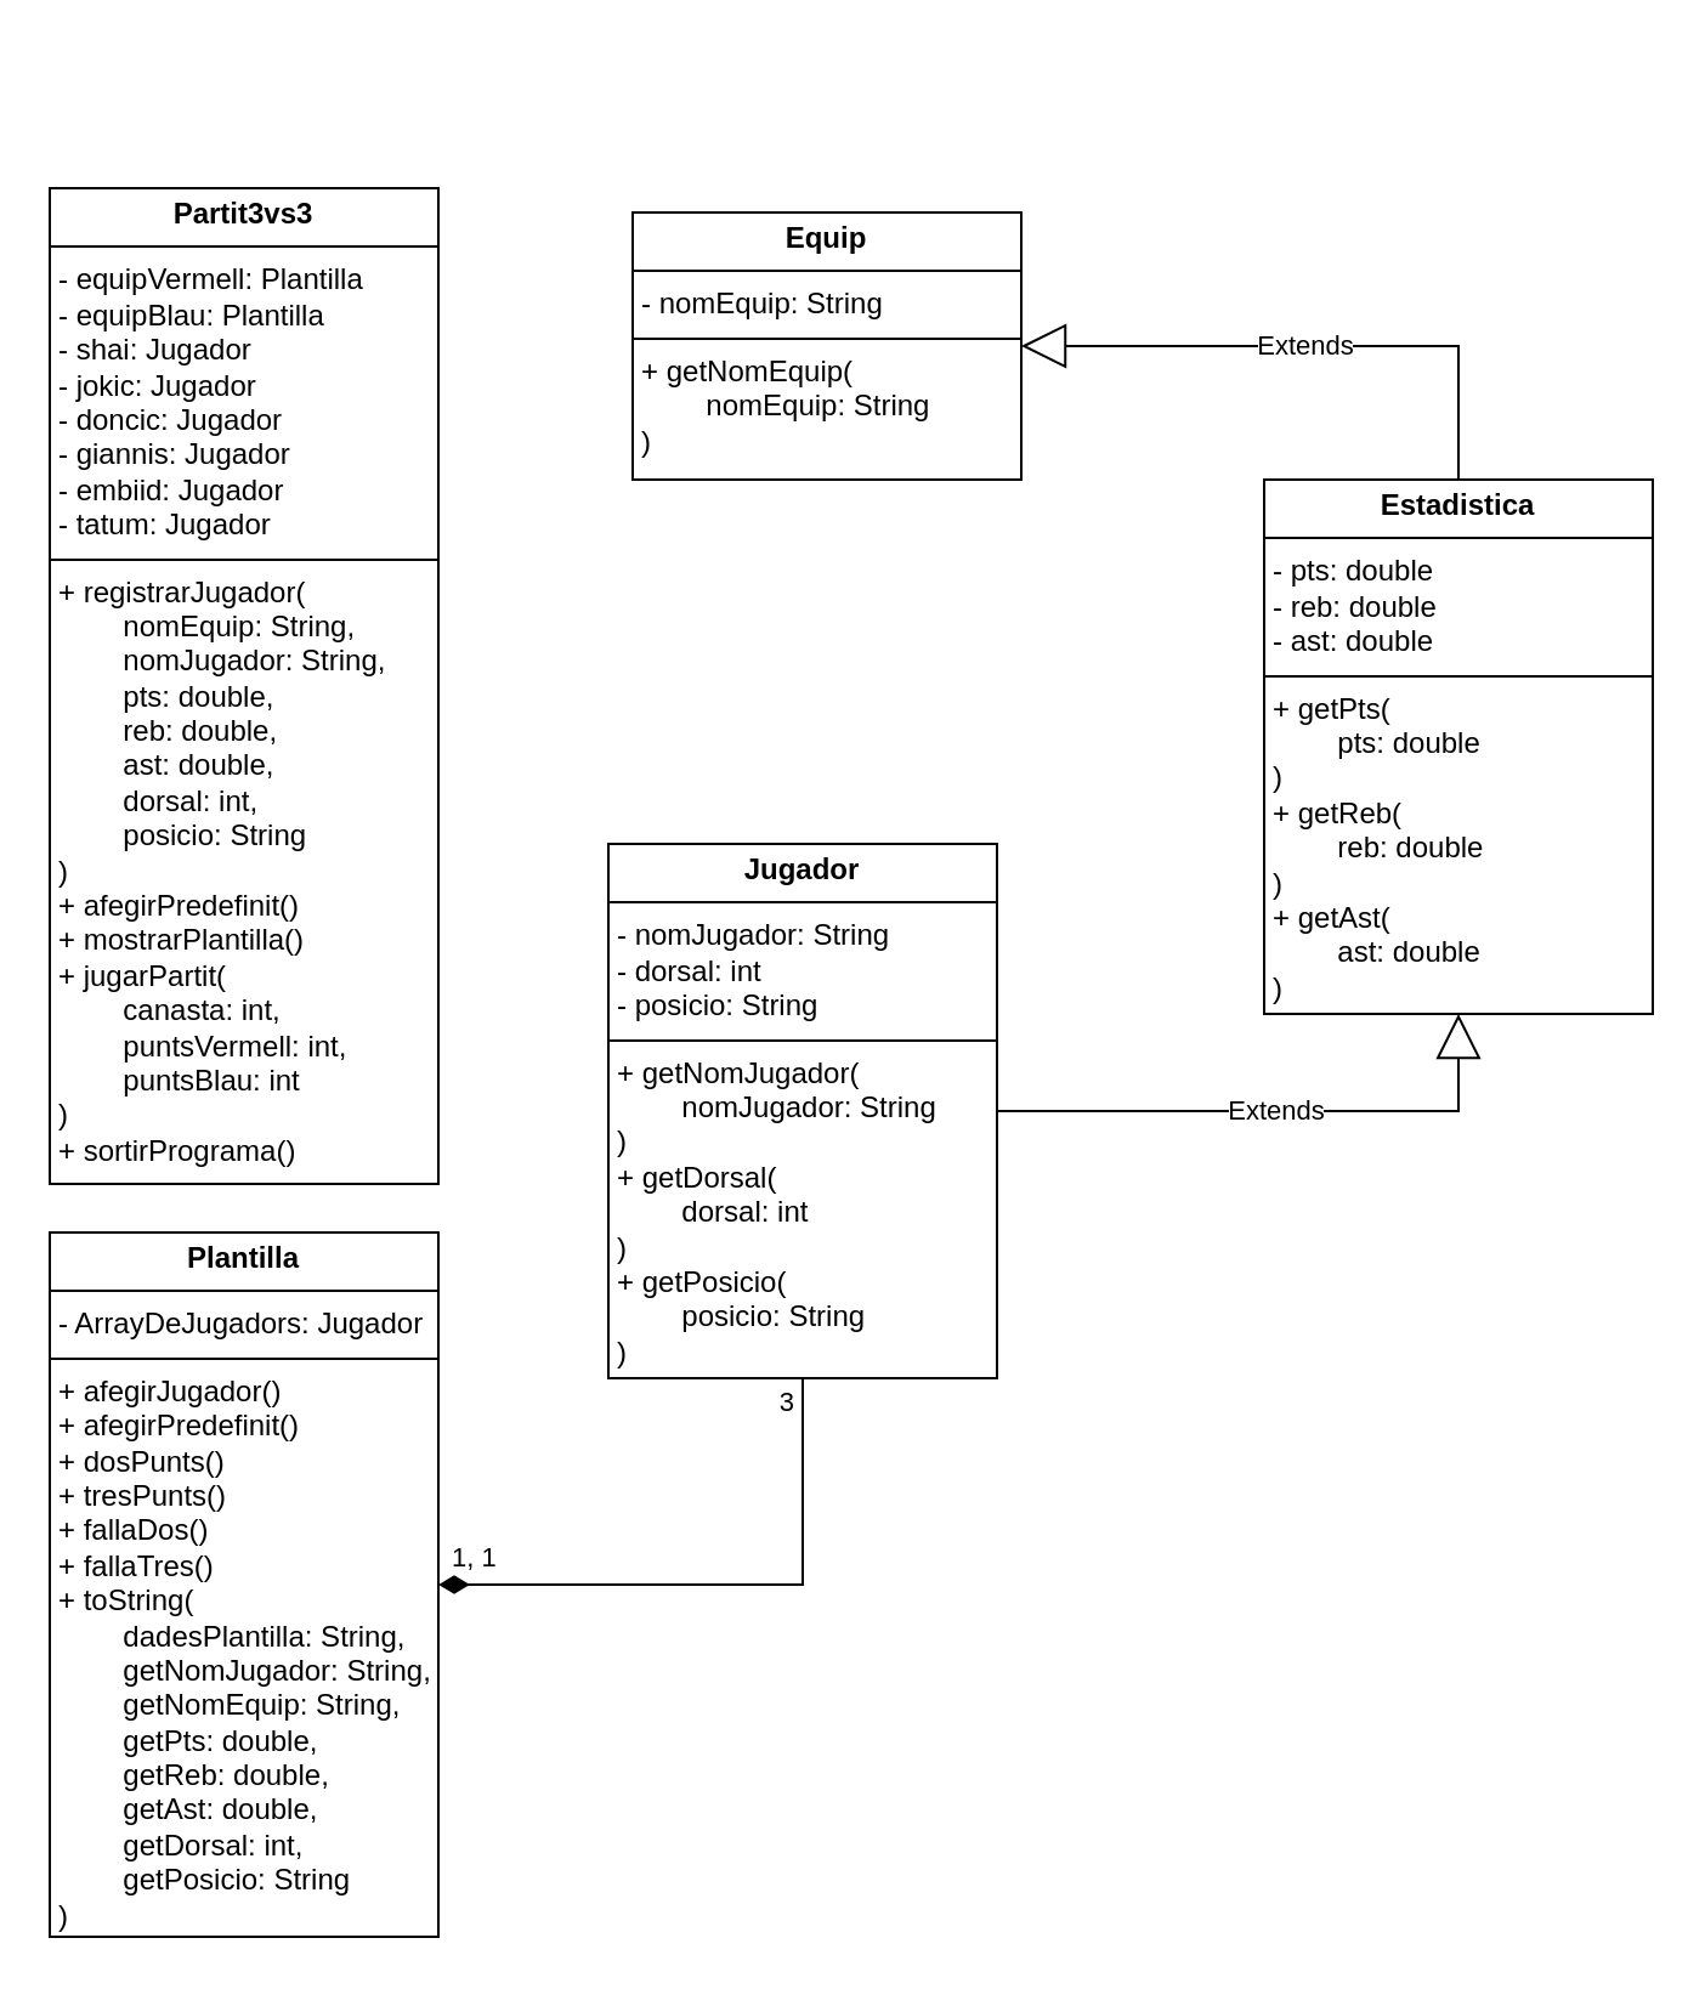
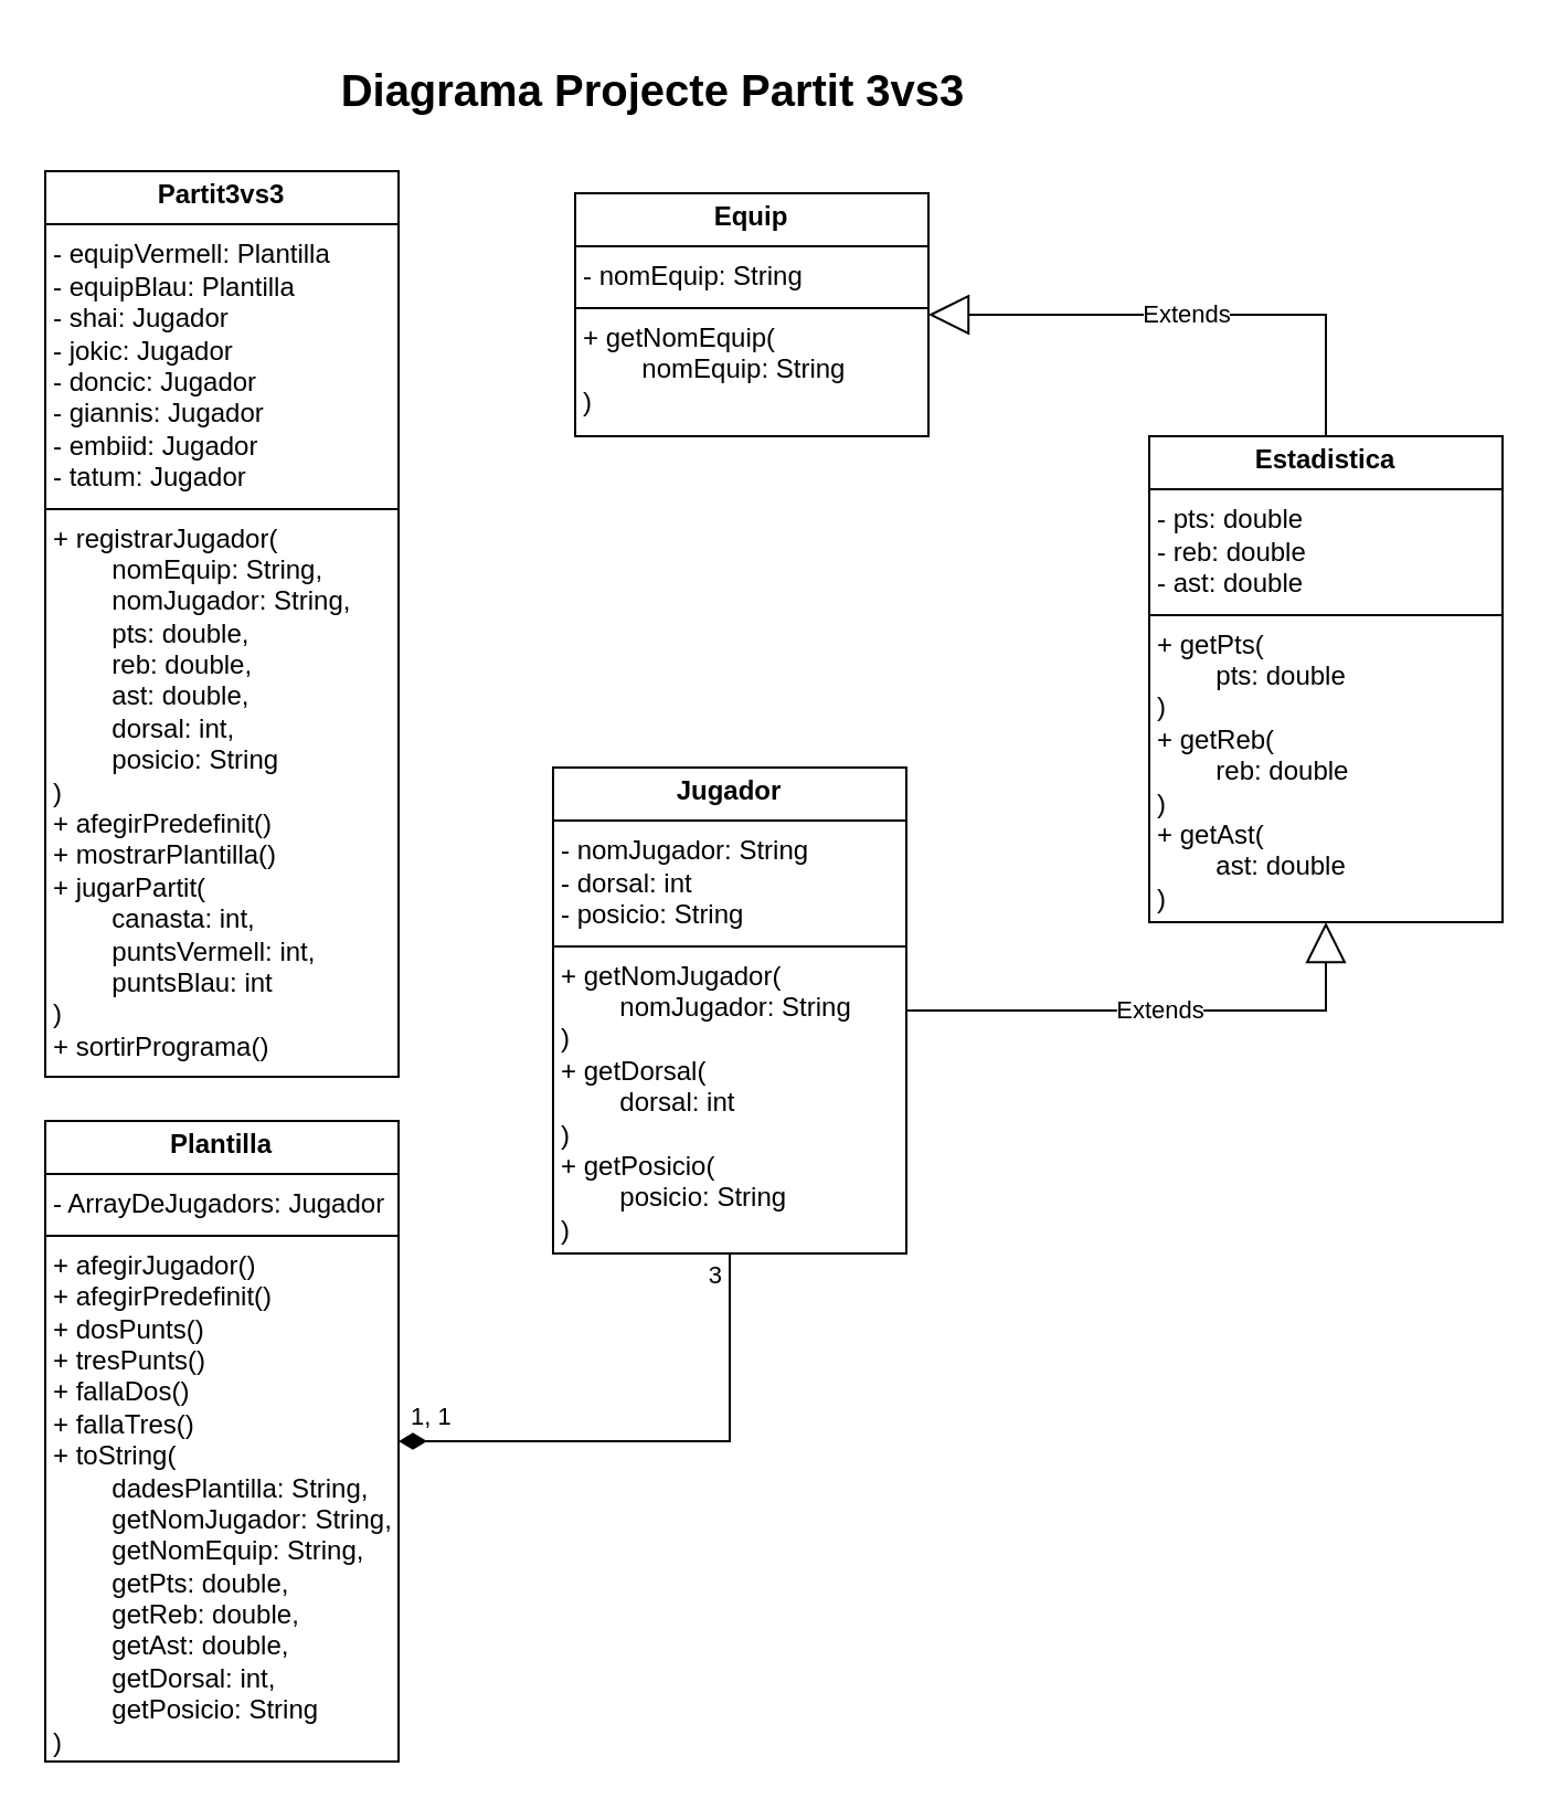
  <mxCell id="0" />
  <mxCell id="1" parent="0" />
  <mxCell id="2" value="&lt;p style=&quot;margin:0px;margin-top:4px;text-align:center;&quot;&gt;&lt;b&gt;Partit3vs3&lt;/b&gt;&lt;/p&gt;&lt;hr size=&quot;1&quot; style=&quot;border-style:solid;&quot;&gt;&lt;p style=&quot;margin:0px;margin-left:4px;&quot;&gt;- equipVermell: Plantilla&lt;/p&gt;&lt;p style=&quot;margin:0px;margin-left:4px;&quot;&gt;- equipBlau: Plantilla&lt;/p&gt;&lt;p style=&quot;margin:0px;margin-left:4px;&quot;&gt;- shai: Jugador&lt;/p&gt;&lt;p style=&quot;margin:0px;margin-left:4px;&quot;&gt;- jokic: Jugador&lt;/p&gt;&lt;p style=&quot;margin:0px;margin-left:4px;&quot;&gt;- doncic: Jugador&lt;/p&gt;&lt;p style=&quot;margin:0px;margin-left:4px;&quot;&gt;- giannis: Jugador&lt;/p&gt;&lt;p style=&quot;margin:0px;margin-left:4px;&quot;&gt;- embiid: Jugador&lt;/p&gt;&lt;p style=&quot;margin:0px;margin-left:4px;&quot;&gt;- tatum: Jugador&lt;/p&gt;&lt;hr size=&quot;1&quot; style=&quot;border-style:solid;&quot;&gt;&lt;p style=&quot;margin:0px;margin-left:4px;&quot;&gt;+ registrarJugador(&lt;/p&gt;&lt;p style=&quot;margin:0px;margin-left:4px;&quot;&gt;&lt;span style=&quot;white-space: pre;&quot;&gt;&#09;&lt;/span&gt;nomEquip: String,&lt;br&gt;&lt;/p&gt;&lt;p style=&quot;margin:0px;margin-left:4px;&quot;&gt;&lt;span style=&quot;white-space: pre;&quot;&gt;&#09;&lt;/span&gt;nomJugador: String,&lt;br&gt;&lt;/p&gt;&lt;p style=&quot;margin:0px;margin-left:4px;&quot;&gt;&lt;span style=&quot;white-space: pre;&quot;&gt;&#09;&lt;/span&gt;pts: double,&lt;br&gt;&lt;/p&gt;&lt;p style=&quot;margin:0px;margin-left:4px;&quot;&gt;&lt;span style=&quot;white-space: pre;&quot;&gt;&#09;&lt;/span&gt;reb: double,&lt;br&gt;&lt;/p&gt;&lt;p style=&quot;margin:0px;margin-left:4px;&quot;&gt;&lt;span style=&quot;white-space: pre;&quot;&gt;&#09;&lt;/span&gt;ast: double,&lt;br&gt;&lt;/p&gt;&lt;p style=&quot;margin:0px;margin-left:4px;&quot;&gt;&lt;span style=&quot;white-space: pre;&quot;&gt;&#09;&lt;/span&gt;dorsal: int,&lt;br&gt;&lt;/p&gt;&lt;p style=&quot;margin:0px;margin-left:4px;&quot;&gt;&lt;span style=&quot;white-space: pre;&quot;&gt;&#09;&lt;/span&gt;posicio: String&lt;br&gt;&lt;/p&gt;&lt;p style=&quot;margin:0px;margin-left:4px;&quot;&gt;)&lt;/p&gt;&lt;p style=&quot;margin:0px;margin-left:4px;&quot;&gt;+ afegirPredefinit()&lt;/p&gt;&lt;p style=&quot;margin:0px;margin-left:4px;&quot;&gt;+ mostrarPlantilla()&lt;/p&gt;&lt;p style=&quot;margin:0px;margin-left:4px;&quot;&gt;+ jugarPartit(&lt;/p&gt;&lt;p style=&quot;margin:0px;margin-left:4px;&quot;&gt;&lt;span style=&quot;white-space: pre;&quot;&gt;&#09;&lt;/span&gt;canasta: int,&lt;br&gt;&lt;/p&gt;&lt;p style=&quot;margin:0px;margin-left:4px;&quot;&gt;&lt;span style=&quot;white-space: pre;&quot;&gt;&#09;&lt;/span&gt;puntsVermell: int,&lt;br&gt;&lt;/p&gt;&lt;p style=&quot;margin:0px;margin-left:4px;&quot;&gt;&lt;span style=&quot;white-space: pre;&quot;&gt;&#09;&lt;/span&gt;puntsBlau: int&lt;br&gt;&lt;/p&gt;&lt;p style=&quot;margin:0px;margin-left:4px;&quot;&gt;)&lt;/p&gt;&lt;p style=&quot;margin:0px;margin-left:4px;&quot;&gt;+ sortirPrograma()&lt;/p&gt;" style="verticalAlign=top;align=left;overflow=fill;html=1;whiteSpace=wrap;" vertex="1" parent="1"><mxGeometry x="20" y="77" width="160" height="410" as="geometry" /></mxCell>
  <mxCell id="3" value="&lt;p style=&quot;margin:0px;margin-top:4px;text-align:center;&quot;&gt;&lt;b&gt;Jugador&lt;/b&gt;&lt;/p&gt;&lt;hr size=&quot;1&quot; style=&quot;border-style:solid;&quot;&gt;&lt;p style=&quot;margin:0px;margin-left:4px;&quot;&gt;- nomJugador: String&lt;/p&gt;&lt;p style=&quot;margin:0px;margin-left:4px;&quot;&gt;- dorsal: int&lt;/p&gt;&lt;p style=&quot;margin:0px;margin-left:4px;&quot;&gt;- posicio: String&lt;/p&gt;&lt;hr size=&quot;1&quot; style=&quot;border-style:solid;&quot;&gt;&lt;p style=&quot;margin:0px;margin-left:4px;&quot;&gt;+ getNomJugador(&lt;/p&gt;&lt;p style=&quot;margin:0px;margin-left:4px;&quot;&gt;&lt;span style=&quot;white-space: pre;&quot;&gt;&#09;&lt;/span&gt;nomJugador: String&lt;br&gt;&lt;/p&gt;&lt;p style=&quot;margin:0px;margin-left:4px;&quot;&gt;)&lt;/p&gt;&lt;p style=&quot;margin:0px;margin-left:4px;&quot;&gt;&lt;span style=&quot;background-color: transparent; color: light-dark(rgb(0, 0, 0), rgb(255, 255, 255));&quot;&gt;+ getDorsal(&lt;/span&gt;&lt;/p&gt;&lt;p style=&quot;margin:0px;margin-left:4px;&quot;&gt;&lt;span style=&quot;white-space: pre;&quot;&gt;&#09;&lt;/span&gt;dorsal: int&lt;br&gt;&lt;/p&gt;&lt;p style=&quot;margin:0px;margin-left:4px;&quot;&gt;)&lt;/p&gt;&lt;p style=&quot;margin:0px;margin-left:4px;&quot;&gt;+ getPosicio(&lt;/p&gt;&lt;p style=&quot;margin:0px;margin-left:4px;&quot;&gt;&lt;span style=&quot;white-space: pre;&quot;&gt;&#09;&lt;/span&gt;posicio: String&lt;br&gt;&lt;/p&gt;&lt;p style=&quot;margin:0px;margin-left:4px;&quot;&gt;)&lt;/p&gt;" style="verticalAlign=top;align=left;overflow=fill;html=1;whiteSpace=wrap;" vertex="1" parent="1"><mxGeometry x="250" y="347" width="160" height="220" as="geometry" /></mxCell>
  <mxCell id="4" value="&lt;p style=&quot;margin:0px;margin-top:4px;text-align:center;&quot;&gt;&lt;b&gt;Estadistica&lt;/b&gt;&lt;/p&gt;&lt;hr size=&quot;1&quot; style=&quot;border-style:solid;&quot;&gt;&lt;p style=&quot;margin:0px;margin-left:4px;&quot;&gt;- pts: double&lt;/p&gt;&lt;p style=&quot;margin:0px;margin-left:4px;&quot;&gt;- reb: double&lt;/p&gt;&lt;p style=&quot;margin:0px;margin-left:4px;&quot;&gt;- ast: double&lt;/p&gt;&lt;hr size=&quot;1&quot; style=&quot;border-style:solid;&quot;&gt;&lt;p style=&quot;margin:0px;margin-left:4px;&quot;&gt;+ getPts(&lt;/p&gt;&lt;p style=&quot;margin:0px;margin-left:4px;&quot;&gt;&lt;span style=&quot;white-space: pre;&quot;&gt;&#09;&lt;/span&gt;pts: double&lt;br&gt;&lt;/p&gt;&lt;p style=&quot;margin:0px;margin-left:4px;&quot;&gt;)&lt;/p&gt;&lt;p style=&quot;margin:0px;margin-left:4px;&quot;&gt;+ getReb(&lt;/p&gt;&lt;p style=&quot;margin:0px;margin-left:4px;&quot;&gt;&lt;span style=&quot;white-space: pre;&quot;&gt;&#09;&lt;/span&gt;reb: double&lt;br&gt;&lt;/p&gt;&lt;p style=&quot;margin:0px;margin-left:4px;&quot;&gt;)&lt;/p&gt;&lt;p style=&quot;margin:0px;margin-left:4px;&quot;&gt;+ getAst(&lt;/p&gt;&lt;p style=&quot;margin:0px;margin-left:4px;&quot;&gt;&lt;span style=&quot;white-space: pre;&quot;&gt;&#09;&lt;/span&gt;ast: double&lt;br&gt;&lt;/p&gt;&lt;p style=&quot;margin:0px;margin-left:4px;&quot;&gt;)&lt;/p&gt;" style="verticalAlign=top;align=left;overflow=fill;html=1;whiteSpace=wrap;" vertex="1" parent="1"><mxGeometry x="520" y="197" width="160" height="220" as="geometry" /></mxCell>
  <mxCell id="5" value="&lt;p style=&quot;margin:0px;margin-top:4px;text-align:center;&quot;&gt;&lt;b&gt;Equip&lt;/b&gt;&lt;/p&gt;&lt;hr size=&quot;1&quot; style=&quot;border-style:solid;&quot;&gt;&lt;p style=&quot;margin:0px;margin-left:4px;&quot;&gt;- nomEquip: String&lt;/p&gt;&lt;hr size=&quot;1&quot; style=&quot;border-style:solid;&quot;&gt;&lt;p style=&quot;margin:0px;margin-left:4px;&quot;&gt;+ getNomEquip(&lt;/p&gt;&lt;p style=&quot;margin:0px;margin-left:4px;&quot;&gt;&lt;span style=&quot;white-space: pre;&quot;&gt;&#09;&lt;/span&gt;nomEquip: String&lt;br&gt;&lt;/p&gt;&lt;p style=&quot;margin:0px;margin-left:4px;&quot;&gt;)&lt;/p&gt;" style="verticalAlign=top;align=left;overflow=fill;html=1;whiteSpace=wrap;" vertex="1" parent="1"><mxGeometry x="260" y="87" width="160" height="110" as="geometry" /></mxCell>
  <mxCell id="6" value="Extends" style="endArrow=block;endSize=16;endFill=0;html=1;rounded=0;entryX=1;entryY=0.5;entryDx=0;entryDy=0;exitX=0.5;exitY=0;exitDx=0;exitDy=0;" edge="1" parent="1" source="4" target="5"><mxGeometry width="160" relative="1" as="geometry"><mxPoint x="380" y="347" as="sourcePoint" /><mxPoint x="540" y="347" as="targetPoint" /><Array as="points"><mxPoint x="600" y="142" /></Array></mxGeometry></mxCell>
  <mxCell id="7" value="Extends" style="endArrow=block;endSize=16;endFill=0;html=1;rounded=0;exitX=1;exitY=0.5;exitDx=0;exitDy=0;entryX=0.5;entryY=1;entryDx=0;entryDy=0;" edge="1" parent="1" source="3" target="4"><mxGeometry width="160" relative="1" as="geometry"><mxPoint x="380" y="347" as="sourcePoint" /><mxPoint x="540" y="347" as="targetPoint" /><Array as="points"><mxPoint x="600" y="457" /></Array></mxGeometry></mxCell>
  <mxCell id="8" value="&lt;p style=&quot;margin:0px;margin-top:4px;text-align:center;&quot;&gt;&lt;b&gt;Plantilla&lt;/b&gt;&lt;/p&gt;&lt;hr size=&quot;1&quot; style=&quot;border-style:solid;&quot;&gt;&lt;p style=&quot;margin:0px;margin-left:4px;&quot;&gt;- ArrayDeJugadors: Jugador&lt;/p&gt;&lt;hr size=&quot;1&quot; style=&quot;border-style:solid;&quot;&gt;&lt;p style=&quot;margin:0px;margin-left:4px;&quot;&gt;+ afegirJugador()&lt;/p&gt;&lt;p style=&quot;margin:0px;margin-left:4px;&quot;&gt;+ afegirPredefinit()&lt;/p&gt;&lt;p style=&quot;margin:0px;margin-left:4px;&quot;&gt;+ dosPunts()&lt;/p&gt;&lt;p style=&quot;margin:0px;margin-left:4px;&quot;&gt;+ tresPunts()&lt;/p&gt;&lt;p style=&quot;margin:0px;margin-left:4px;&quot;&gt;+ fallaDos()&lt;/p&gt;&lt;p style=&quot;margin:0px;margin-left:4px;&quot;&gt;+ fallaTres()&lt;/p&gt;&lt;p style=&quot;margin:0px;margin-left:4px;&quot;&gt;+ toString(&lt;/p&gt;&lt;p style=&quot;margin:0px;margin-left:4px;&quot;&gt;&lt;span style=&quot;white-space: pre;&quot;&gt;&#09;&lt;/span&gt;dadesPlantilla: String,&lt;br&gt;&lt;/p&gt;&lt;p style=&quot;margin:0px;margin-left:4px;&quot;&gt;&lt;span style=&quot;white-space: pre;&quot;&gt;&#09;&lt;/span&gt;getNomJugador: String,&lt;br&gt;&lt;/p&gt;&lt;p style=&quot;margin:0px;margin-left:4px;&quot;&gt;&lt;span style=&quot;white-space: pre;&quot;&gt;&#09;&lt;/span&gt;getNomEquip: String,&lt;br&gt;&lt;/p&gt;&lt;p style=&quot;margin:0px;margin-left:4px;&quot;&gt;&lt;span style=&quot;white-space: pre;&quot;&gt;&#09;&lt;/span&gt;getPts: double,&lt;br&gt;&lt;/p&gt;&lt;p style=&quot;margin:0px;margin-left:4px;&quot;&gt;&lt;span style=&quot;white-space: pre;&quot;&gt;&#09;&lt;/span&gt;getReb: double,&lt;br&gt;&lt;/p&gt;&lt;p style=&quot;margin:0px;margin-left:4px;&quot;&gt;&lt;span style=&quot;white-space: pre;&quot;&gt;&#09;&lt;/span&gt;getAst: double,&lt;br&gt;&lt;/p&gt;&lt;p style=&quot;margin:0px;margin-left:4px;&quot;&gt;&lt;span style=&quot;white-space: pre;&quot;&gt;&#09;&lt;/span&gt;getDorsal: int,&lt;br&gt;&lt;/p&gt;&lt;p style=&quot;margin:0px;margin-left:4px;&quot;&gt;&lt;span style=&quot;white-space: pre;&quot;&gt;&#09;&lt;/span&gt;getPosicio: String&lt;br&gt;&lt;/p&gt;&lt;p style=&quot;margin:0px;margin-left:4px;&quot;&gt;)&lt;/p&gt;" style="verticalAlign=top;align=left;overflow=fill;html=1;whiteSpace=wrap;" vertex="1" parent="1"><mxGeometry x="20" y="507" width="160" height="290" as="geometry" /></mxCell>
  <mxCell id="9" value="" style="endArrow=none;html=1;edgeStyle=orthogonalEdgeStyle;rounded=0;exitX=1;exitY=0.5;exitDx=0;exitDy=0;entryX=0.5;entryY=1;entryDx=0;entryDy=0;startArrow=diamondThin;startFill=1;targetPerimeterSpacing=0;endSize=6;startSize=10;" edge="1" parent="1" source="8" target="3"><mxGeometry relative="1" as="geometry"><mxPoint x="274" y="697" as="sourcePoint" /><mxPoint x="434" y="697" as="targetPoint" /></mxGeometry></mxCell>
  <mxCell id="10" value="1, 1" style="edgeLabel;resizable=0;html=1;align=left;verticalAlign=bottom;" connectable="0" vertex="1" parent="9"><mxGeometry x="-1" relative="1" as="geometry"><mxPoint x="4" y="-3" as="offset" /></mxGeometry></mxCell>
  <mxCell id="11" value="3" style="edgeLabel;resizable=0;html=1;align=right;verticalAlign=bottom;" connectable="0" vertex="1" parent="9"><mxGeometry x="1" relative="1" as="geometry"><mxPoint x="-3" y="18" as="offset" /></mxGeometry></mxCell>
+ <mxCell id="12" value="&lt;font style=&quot;font-size: 20px;&quot;&gt;&lt;b&gt;Diagrama Projecte Partit 3vs3&lt;/b&gt;&lt;/font&gt;" style="text;html=1;align=center;verticalAlign=middle;resizable=0;points=[];autosize=1;strokeColor=none;fillColor=none;" vertex="1" parent="1"><mxGeometry x="140" y="20" width="310" height="40" as="geometry" /></mxCell>
